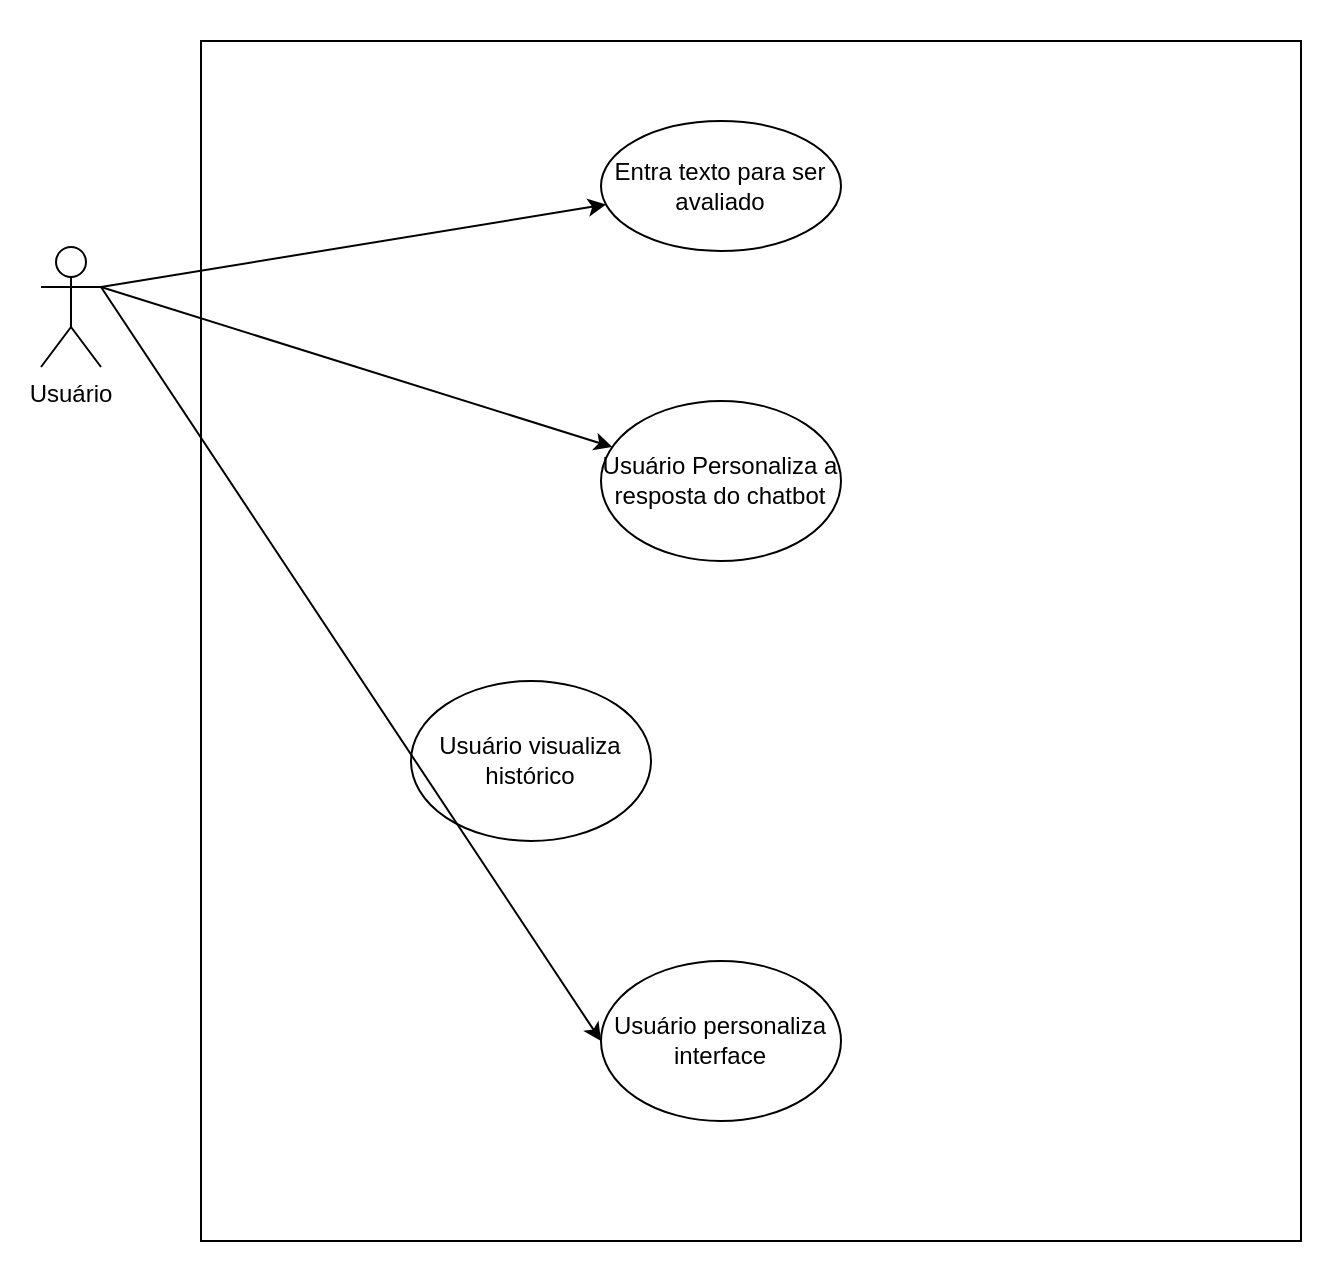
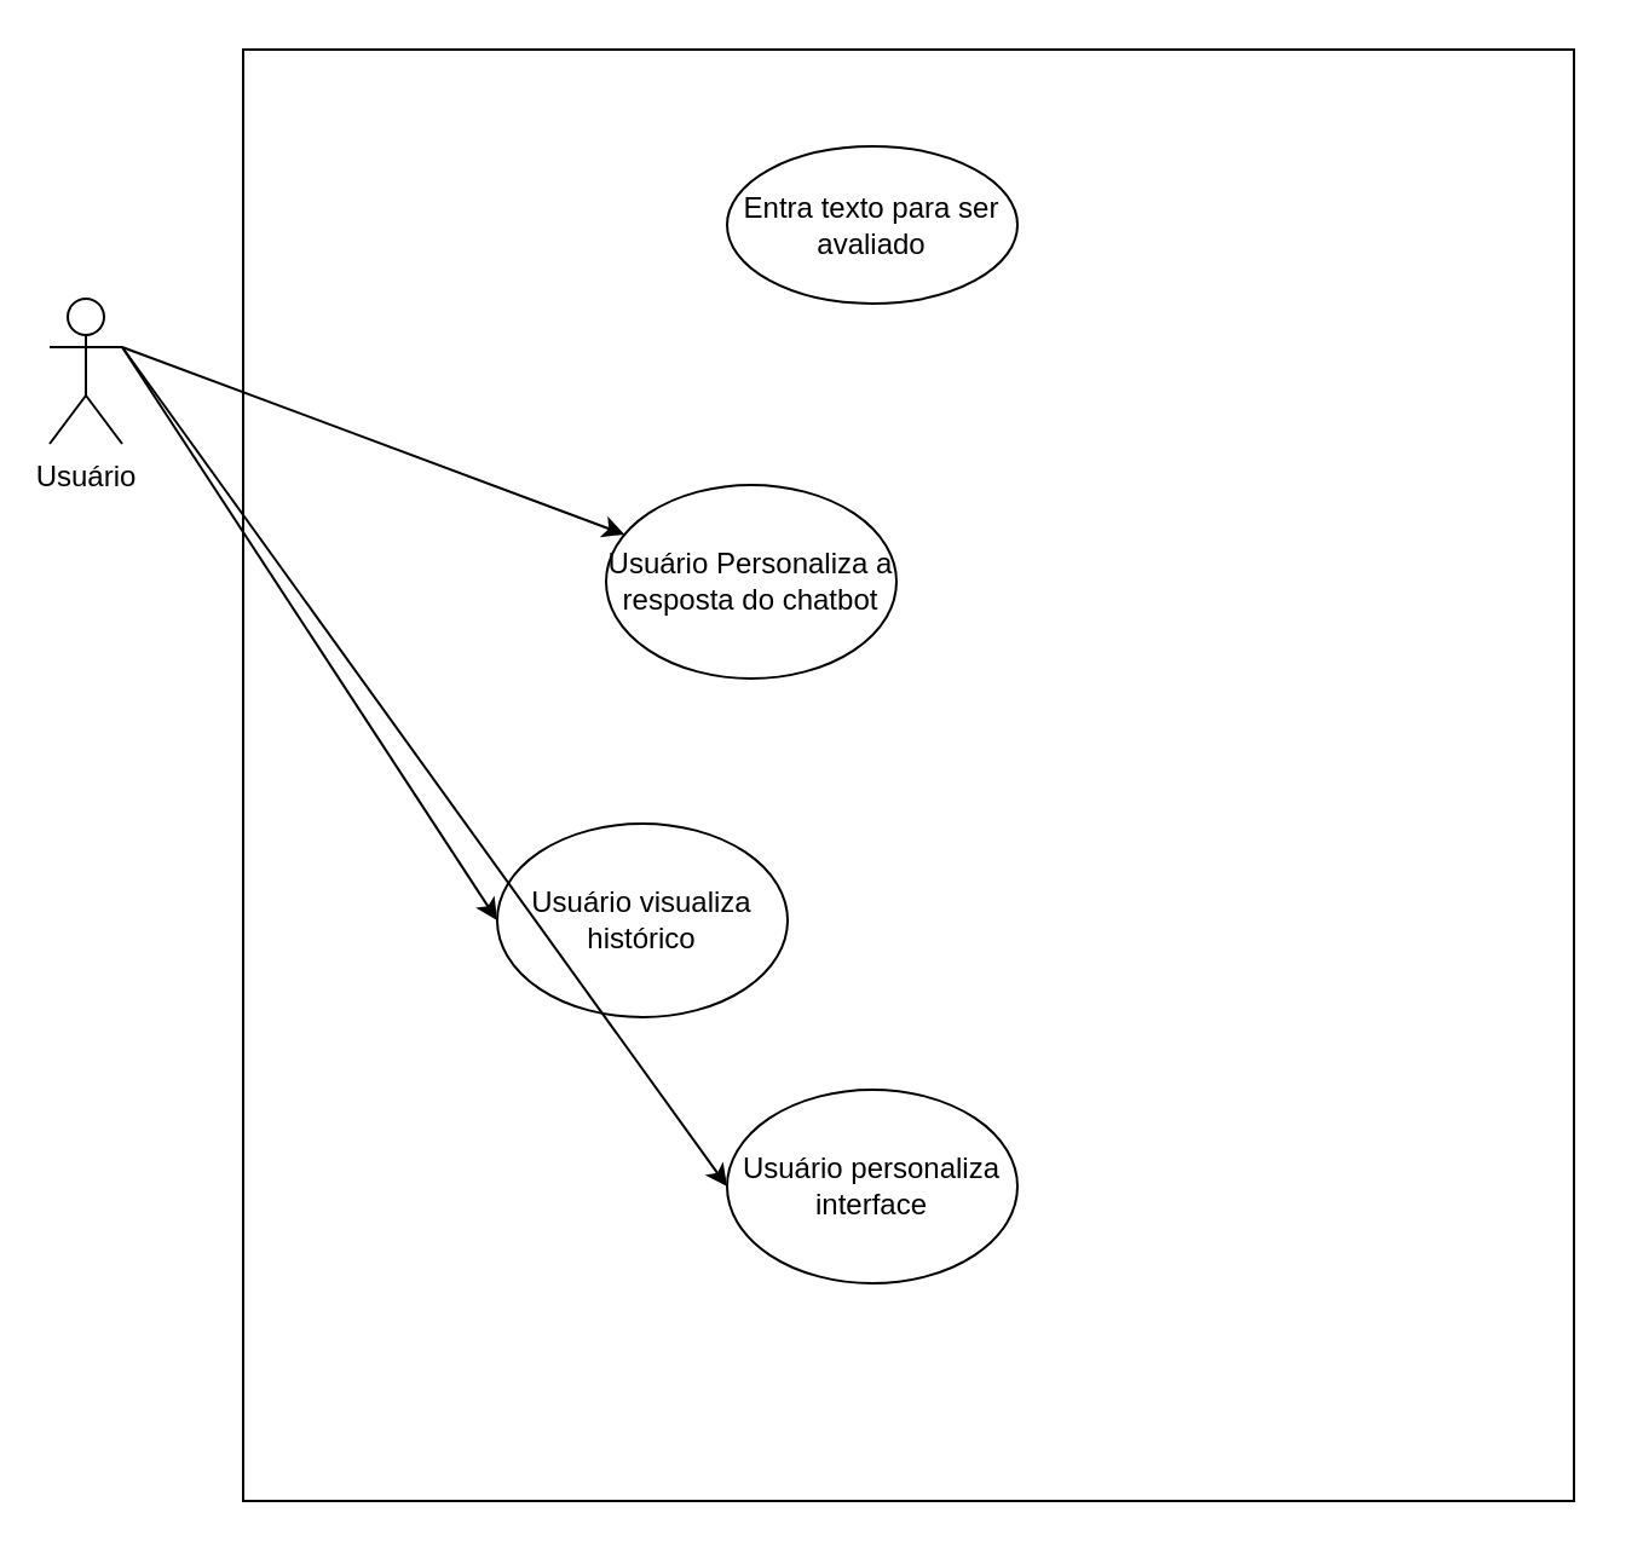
  <mxCell id="0" />
  <mxCell id="1" parent="0" />
  <mxCell id="2" value="Usuário" style="shape=umlActor;verticalLabelPosition=bottom;verticalAlign=top;html=1;outlineConnect=0;" vertex="1" parent="1"><mxGeometry x="20" y="123" width="30" height="60" as="geometry" /></mxCell>
  <mxCell id="3" value="" style="rounded=0;whiteSpace=wrap;html=1;" vertex="1" parent="1"><mxGeometry x="100" y="20" width="550" height="600" as="geometry" /></mxCell>
  <mxCell id="4" value="Entra texto para ser avaliado" style="ellipse;whiteSpace=wrap;html=1;" vertex="1" parent="1"><mxGeometry x="300" y="60" width="120" height="65" as="geometry" /></mxCell>
- <mxCell id="5" value="" style="endArrow=classic;html=1;rounded=0;exitX=1;exitY=0.333;exitDx=0;exitDy=0;exitPerimeter=0;" edge="1" parent="1" source="2" target="4"><mxGeometry width="50" height="50" relative="1" as="geometry"><mxPoint x="330" y="330" as="sourcePoint" /><mxPoint x="380" y="280" as="targetPoint" /></mxGeometry></mxCell>
- <mxCell id="6" value="Usuário Personaliza a resposta do chatbot" style="ellipse;whiteSpace=wrap;html=1;" vertex="1" parent="1"><mxGeometry x="300" y="200" width="120" height="80" as="geometry" /></mxCell>
+ <mxCell id="6" value="Usuário Personaliza a resposta do chatbot" style="ellipse;whiteSpace=wrap;html=1;" vertex="1" parent="1"><mxGeometry x="250" y="200" width="120" height="80" as="geometry" /></mxCell>
  <mxCell id="7" value="Usuário visualiza histórico" style="ellipse;whiteSpace=wrap;html=1;" vertex="1" parent="1"><mxGeometry x="205" y="340" width="120" height="80" as="geometry" /></mxCell>
- <mxCell id="8" value="Usuário personaliza interface" style="ellipse;whiteSpace=wrap;html=1;" vertex="1" parent="1"><mxGeometry x="300" y="480" width="120" height="80" as="geometry" /></mxCell>
+ <mxCell id="8" value="Usuário personaliza interface" style="ellipse;whiteSpace=wrap;html=1;" vertex="1" parent="1"><mxGeometry x="300" y="450" width="120" height="80" as="geometry" /></mxCell>
  <mxCell id="9" value="" style="endArrow=classic;html=1;rounded=0;exitX=1;exitY=0.333;exitDx=0;exitDy=0;exitPerimeter=0;" edge="1" parent="1" source="2" target="6"><mxGeometry width="50" height="50" relative="1" as="geometry"><mxPoint x="50" y="162" as="sourcePoint" /><mxPoint x="380" y="360" as="targetPoint" /></mxGeometry></mxCell>
+ <mxCell id="10" value="" style="endArrow=classic;html=1;rounded=0;exitX=1;exitY=0.333;exitDx=0;exitDy=0;exitPerimeter=0;entryX=0;entryY=0.5;entryDx=0;entryDy=0;" edge="1" parent="1" source="2" target="7"><mxGeometry width="50" height="50" relative="1" as="geometry"><mxPoint x="330" y="410" as="sourcePoint" /><mxPoint x="380" y="360" as="targetPoint" /></mxGeometry></mxCell>
  <mxCell id="11" value="" style="endArrow=classic;html=1;rounded=0;exitX=1;exitY=0.333;exitDx=0;exitDy=0;exitPerimeter=0;entryX=0;entryY=0.5;entryDx=0;entryDy=0;" edge="1" parent="1" source="2" target="8"><mxGeometry width="50" height="50" relative="1" as="geometry"><mxPoint x="370" y="410" as="sourcePoint" /><mxPoint x="420" y="360" as="targetPoint" /></mxGeometry></mxCell>
